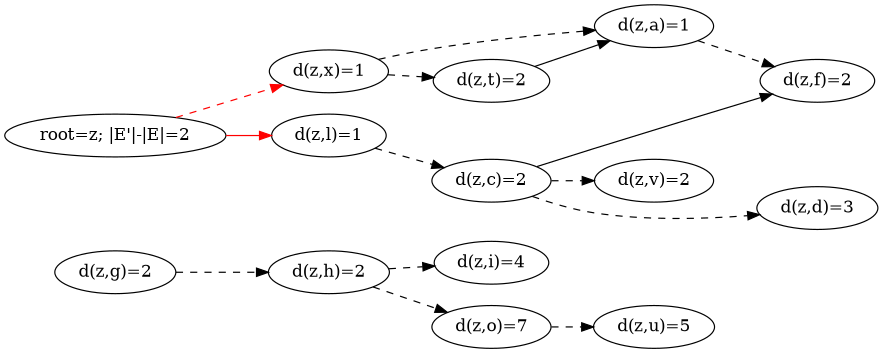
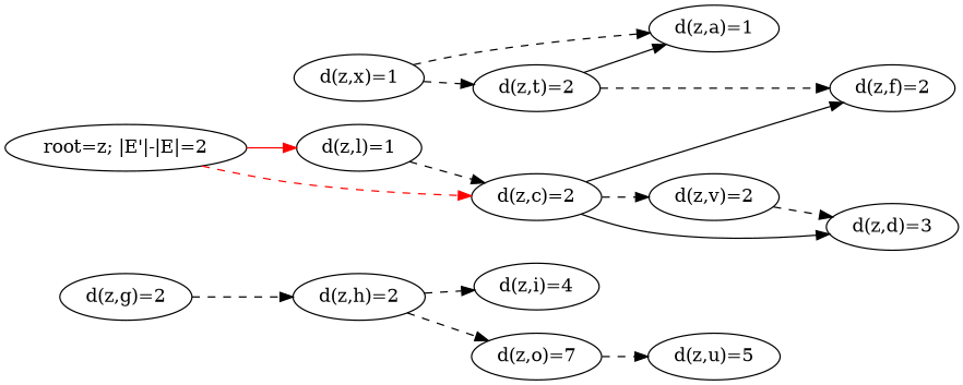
  digraph {
    rankdir=LR
    edge [style=dashed]
    n1 [label="d(z,i)=4"]
    n2 [label="d(z,u)=5"]
    n3 [label="d(z,o)=7"]
    n4 [label="d(z,h)=2"]
    n5 [label="d(z,g)=2"]
    n6 [label="d(z,t)=2"]
    n7 [label="d(z,a)=1"]
    n8 [label="d(z,f)=2"]
    n9 [label="d(z,x)=1"]
    n10 [label="d(z,v)=2"]
    n11 [label="d(z,d)=3"]
    n12 [label="d(z,l)=1"]
    n13 [label="d(z,c)=2"]
    n14 [label="root=z; |E'|-|E|=2"]
    n3 -> n2
    n4 -> n1
    n4 -> n3
    n5 -> n4
    n6 -> n7 [style=""]
-   n7 -> n8
+   n6 -> n8
    n9 -> n6
    n9 -> n7
+   n10 -> n11
    n12 -> n13
    n13 -> n8 [style=""]
    n13 -> n10
-   n13 -> n11
-   n14 -> n9 [color=red]
+   n13 -> n11 [style=""]
+   n14 -> n13 [color=red]
    n14 -> n12 [color=red style=solid]
  }
